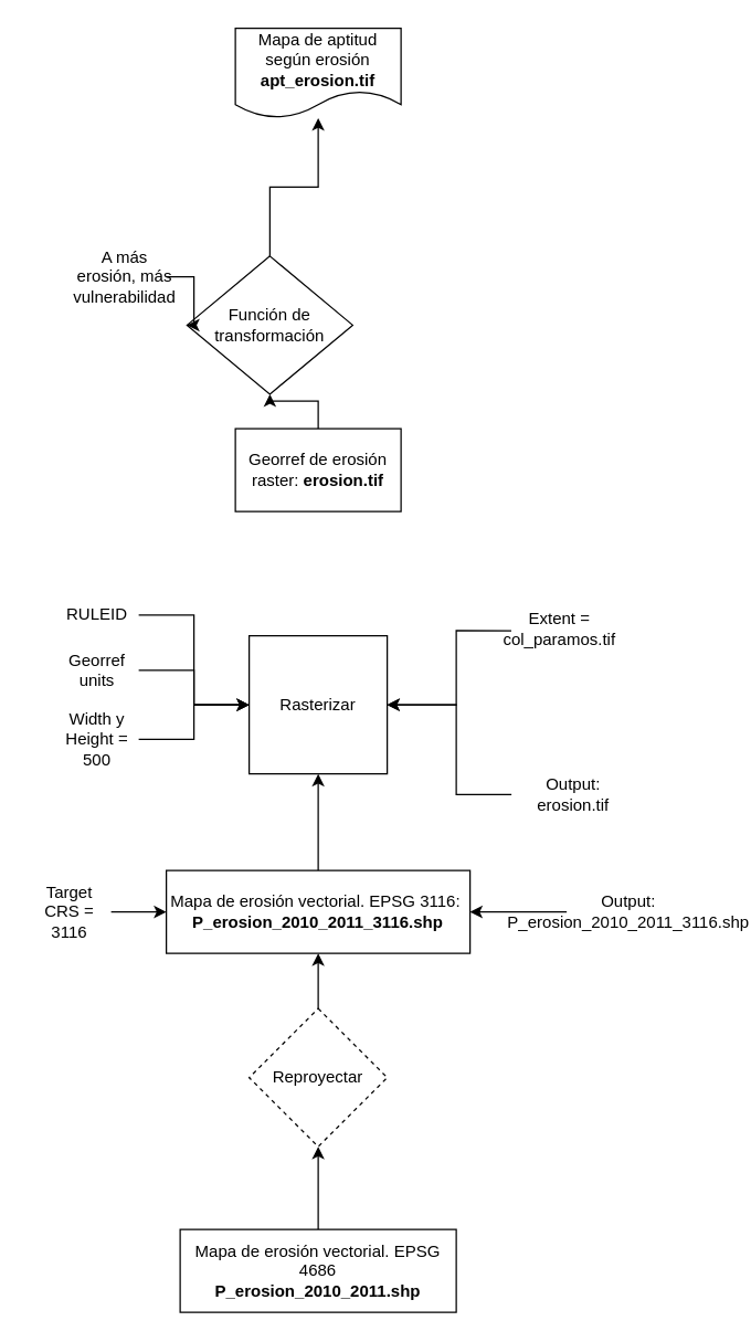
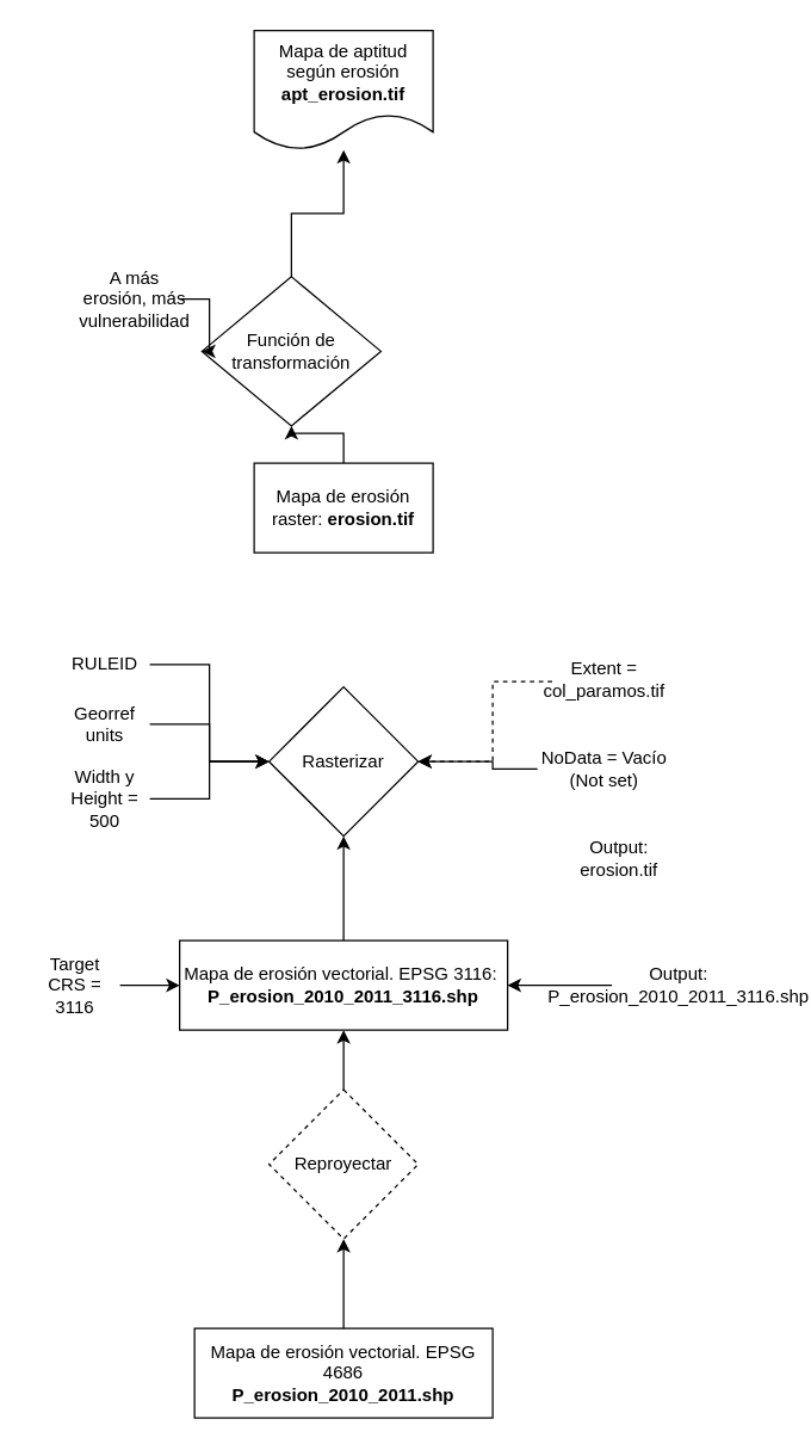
  <mxCell id="0" />
  <mxCell id="1" parent="0" />
- <mxCell id="2" value="Mapa de aptitud según erosión&lt;br&gt;&lt;b&gt;apt_erosion.tif&lt;/b&gt;" style="shape=document;whiteSpace=wrap;html=1;boundedLbl=1;" vertex="1" parent="1"><mxGeometry x="170" y="20" width="120" height="65" as="geometry" /></mxCell>
+ <mxCell id="2" value="Mapa de aptitud según erosión&lt;br&gt;&lt;b&gt;apt_erosion.tif&lt;/b&gt;" style="shape=document;whiteSpace=wrap;html=1;boundedLbl=1;" vertex="1" parent="1"><mxGeometry x="170" y="20" width="120" height="80" as="geometry" /></mxCell>
  <mxCell id="3" value="" style="edgeStyle=orthogonalEdgeStyle;rounded=0;orthogonalLoop=1;jettySize=auto;html=1;" edge="1" parent="1" source="4" target="5"><mxGeometry relative="1" as="geometry" /></mxCell>
  <mxCell id="4" value="Mapa de erosión vectorial. EPSG 3116:&amp;nbsp;&lt;br&gt;&lt;b&gt;P_erosion_2010_2011_3116.shp&lt;/b&gt;&lt;span style=&quot;color: rgba(0 , 0 , 0 , 0) ; font-family: monospace ; font-size: 0px&quot;&gt;3CmxGraphModel%3E%3Croot%3E%3CmxCell%20id%3D%220%22%2F%3E%3CmxCell%20id%3D%221%22%20parent%3D%220%22%2F%3E%3CmxCell%20id%3D%222%22%20value%3D%22Mapa%20de%20erosi%C3%B3n%20vectorial.%20EPSG%203116%22%20style%3D%22rounded%3D0%3BwhiteSpace%3Dwrap%3Bhtml%3D1%3B%22%20vertex%3D%221%22%20parent%3D%221%22%3E%3CmxGeometry%20x%3D%22280%22%20y%3D%22560%22%20width%3D%22120%22%20height%3D%2260%22%20as%3D%22geometry%22%2F%3E%3C%2FmxCell%3E%3C%2Froot%3E%3C%2FmxGraphModel%3E&lt;/span&gt;" style="rounded=0;whiteSpace=wrap;html=1;" vertex="1" parent="1"><mxGeometry x="120" y="630" width="220" height="60" as="geometry" /></mxCell>
- <mxCell id="5" value="Rasterizar" style="whiteSpace=wrap;html=1;rounded=0;" vertex="1" parent="1"><mxGeometry x="180" y="460" width="100" height="100" as="geometry" /></mxCell>
+ <mxCell id="5" value="Rasterizar" style="rhombus;whiteSpace=wrap;html=1;rounded=0;" vertex="1" parent="1"><mxGeometry x="180" y="460" width="100" height="100" as="geometry" /></mxCell>
  <mxCell id="6" value="" style="edgeStyle=orthogonalEdgeStyle;rounded=0;orthogonalLoop=1;jettySize=auto;html=1;" edge="1" parent="1" source="7" target="2"><mxGeometry relative="1" as="geometry" /></mxCell>
  <mxCell id="7" value="Función de transformación" style="rhombus;whiteSpace=wrap;html=1;rounded=0;" vertex="1" parent="1"><mxGeometry x="135" y="185" width="120" height="100" as="geometry" /></mxCell>
  <mxCell id="8" value="" style="edgeStyle=orthogonalEdgeStyle;rounded=0;orthogonalLoop=1;jettySize=auto;html=1;" edge="1" parent="1" source="9" target="5"><mxGeometry relative="1" as="geometry" /></mxCell>
  <mxCell id="9" value="RULEID" style="text;html=1;strokeColor=none;fillColor=none;align=center;verticalAlign=middle;whiteSpace=wrap;rounded=0;" vertex="1" parent="1"><mxGeometry x="40" y="430" width="60" height="30" as="geometry" /></mxCell>
  <mxCell id="10" style="edgeStyle=orthogonalEdgeStyle;rounded=0;orthogonalLoop=1;jettySize=auto;html=1;entryX=0;entryY=0.5;entryDx=0;entryDy=0;" edge="1" parent="1" source="11" target="5"><mxGeometry relative="1" as="geometry" /></mxCell>
  <mxCell id="11" value="Georref units" style="text;html=1;strokeColor=none;fillColor=none;align=center;verticalAlign=middle;whiteSpace=wrap;rounded=0;" vertex="1" parent="1"><mxGeometry x="40" y="470" width="60" height="30" as="geometry" /></mxCell>
  <mxCell id="12" style="edgeStyle=orthogonalEdgeStyle;rounded=0;orthogonalLoop=1;jettySize=auto;html=1;" edge="1" parent="1" source="13" target="5"><mxGeometry relative="1" as="geometry" /></mxCell>
  <mxCell id="13" value="Width y Height = 500" style="text;html=1;strokeColor=none;fillColor=none;align=center;verticalAlign=middle;whiteSpace=wrap;rounded=0;" vertex="1" parent="1"><mxGeometry x="40" y="520" width="60" height="30" as="geometry" /></mxCell>
- <mxCell id="14" style="edgeStyle=orthogonalEdgeStyle;rounded=0;orthogonalLoop=1;jettySize=auto;html=1;entryX=1;entryY=0.5;entryDx=0;entryDy=0;exitX=-0.085;exitY=0.544;exitDx=0;exitDy=0;exitPerimeter=0;" edge="1" parent="1" source="15" target="5"><mxGeometry relative="1" as="geometry"><Array as="points"><mxPoint x="330" y="456" /><mxPoint x="330" y="510" /></Array></mxGeometry></mxCell>
+ <mxCell id="14" style="edgeStyle=orthogonalEdgeStyle;rounded=0;orthogonalLoop=1;jettySize=auto;html=1;entryX=1;entryY=0.5;entryDx=0;entryDy=0;exitX=-0.085;exitY=0.544;exitDx=0;exitDy=0;exitPerimeter=0;dashed=1;" edge="1" parent="1" source="15" target="5"><mxGeometry relative="1" as="geometry"><Array as="points"><mxPoint x="330" y="456" /><mxPoint x="330" y="510" /></Array></mxGeometry></mxCell>
  <mxCell id="15" value="Extent = col_paramos.tif" style="text;html=1;strokeColor=none;fillColor=none;align=center;verticalAlign=middle;whiteSpace=wrap;rounded=0;" vertex="1" parent="1"><mxGeometry x="375" y="440" width="60" height="30" as="geometry" /></mxCell>
- <mxCell id="18" style="edgeStyle=orthogonalEdgeStyle;rounded=0;orthogonalLoop=1;jettySize=auto;html=1;entryX=1;entryY=0.5;entryDx=0;entryDy=0;" edge="1" parent="1" source="19" target="5"><mxGeometry relative="1" as="geometry"><Array as="points"><mxPoint x="330" y="575" /><mxPoint x="330" y="510" /></Array></mxGeometry></mxCell>
+ <mxCell id="16" style="edgeStyle=orthogonalEdgeStyle;rounded=0;orthogonalLoop=1;jettySize=auto;html=1;entryX=1;entryY=0.5;entryDx=0;entryDy=0;exitX=0;exitY=0.5;exitDx=0;exitDy=0;" edge="1" parent="1" source="17" target="5"><mxGeometry relative="1" as="geometry"><Array as="points"><mxPoint x="330" y="515" /><mxPoint x="330" y="510" /></Array></mxGeometry></mxCell>
+ <mxCell id="17" value="NoData = Vacío (Not set)" style="text;html=1;strokeColor=none;fillColor=none;align=center;verticalAlign=middle;whiteSpace=wrap;rounded=0;" vertex="1" parent="1"><mxGeometry x="360" y="500" width="90" height="30" as="geometry" /></mxCell>
  <mxCell id="19" value="Output: erosion.tif" style="text;html=1;strokeColor=none;fillColor=none;align=center;verticalAlign=middle;whiteSpace=wrap;rounded=0;" vertex="1" parent="1"><mxGeometry x="370" y="560" width="90" height="30" as="geometry" /></mxCell>
  <mxCell id="20" style="edgeStyle=orthogonalEdgeStyle;rounded=0;orthogonalLoop=1;jettySize=auto;html=1;" edge="1" parent="1" source="21" target="23"><mxGeometry relative="1" as="geometry" /></mxCell>
  <mxCell id="21" value="Mapa de erosión vectorial. EPSG 4686&lt;br&gt;&lt;b&gt;P_erosion_2010_2011.shp&lt;/b&gt;" style="rounded=0;whiteSpace=wrap;html=1;" vertex="1" parent="1"><mxGeometry x="130" y="890" width="200" height="60" as="geometry" /></mxCell>
  <mxCell id="22" style="edgeStyle=orthogonalEdgeStyle;rounded=0;orthogonalLoop=1;jettySize=auto;html=1;entryX=0.5;entryY=1;entryDx=0;entryDy=0;" edge="1" parent="1" source="23" target="4"><mxGeometry relative="1" as="geometry" /></mxCell>
  <mxCell id="23" value="Reproyectar" style="rhombus;whiteSpace=wrap;html=1;rounded=0;dashed=1;" vertex="1" parent="1"><mxGeometry x="180" y="730" width="100" height="100" as="geometry" /></mxCell>
  <mxCell id="24" style="edgeStyle=orthogonalEdgeStyle;rounded=0;orthogonalLoop=1;jettySize=auto;html=1;entryX=1;entryY=0.5;entryDx=0;entryDy=0;" edge="1" parent="1" source="25" target="4"><mxGeometry relative="1" as="geometry" /></mxCell>
  <mxCell id="25" value="Output: P_erosion_2010_2011_3116.shp" style="text;html=1;strokeColor=none;fillColor=none;align=center;verticalAlign=middle;whiteSpace=wrap;rounded=0;" vertex="1" parent="1"><mxGeometry x="410" y="645" width="90" height="30" as="geometry" /></mxCell>
  <mxCell id="26" style="edgeStyle=orthogonalEdgeStyle;rounded=0;orthogonalLoop=1;jettySize=auto;html=1;entryX=0;entryY=0.5;entryDx=0;entryDy=0;" edge="1" parent="1" source="27" target="4"><mxGeometry relative="1" as="geometry" /></mxCell>
  <mxCell id="27" value="Target CRS = 3116" style="text;html=1;strokeColor=none;fillColor=none;align=center;verticalAlign=middle;whiteSpace=wrap;rounded=0;" vertex="1" parent="1"><mxGeometry x="20" y="645" width="60" height="30" as="geometry" /></mxCell>
  <mxCell id="28" style="edgeStyle=orthogonalEdgeStyle;rounded=0;orthogonalLoop=1;jettySize=auto;html=1;entryX=0.5;entryY=1;entryDx=0;entryDy=0;" edge="1" parent="1" source="29" target="7"><mxGeometry relative="1" as="geometry" /></mxCell>
- <mxCell id="29" value="Georref de erosión raster: &lt;b&gt;erosion.tif&lt;/b&gt;" style="rounded=0;whiteSpace=wrap;html=1;" vertex="1" parent="1"><mxGeometry x="170" y="310" width="120" height="60" as="geometry" /></mxCell>
+ <mxCell id="29" value="Mapa de erosión raster: &lt;b&gt;erosion.tif&lt;/b&gt;" style="rounded=0;whiteSpace=wrap;html=1;" vertex="1" parent="1"><mxGeometry x="170" y="310" width="120" height="60" as="geometry" /></mxCell>
  <mxCell id="30" style="edgeStyle=orthogonalEdgeStyle;rounded=0;orthogonalLoop=1;jettySize=auto;html=1;" edge="1" parent="1" source="31" target="7"><mxGeometry relative="1" as="geometry" /></mxCell>
  <mxCell id="31" value="A más erosión, más vulnerabilidad" style="text;html=1;strokeColor=none;fillColor=none;align=center;verticalAlign=middle;whiteSpace=wrap;rounded=0;" vertex="1" parent="1"><mxGeometry x="60" y="185" width="60" height="30" as="geometry" /></mxCell>
